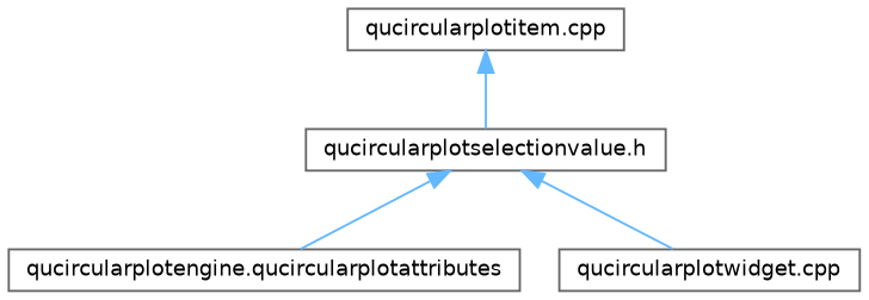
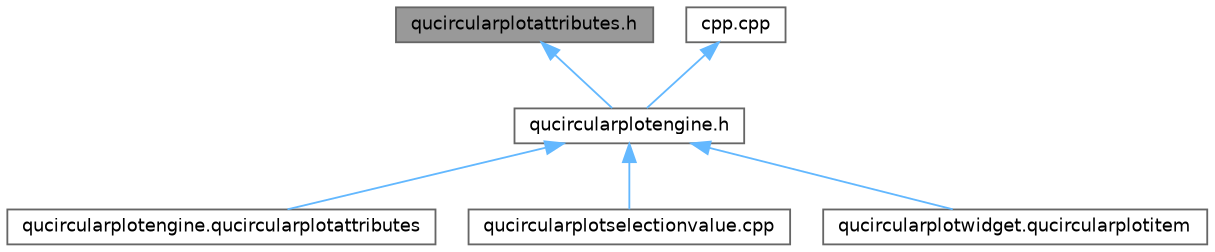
  digraph {
    node [color=grey40 fillcolor=white fontname=Helvetica fontsize=10 shape=box style=filled]
    edge [color=steelblue1 dir=back fontname=Helvetica fontsize=10 labelfontname=Helvetica labelfontsize=10 style=solid]
-   n2 [height=0.2 label="qucircularplotselectionvalue.h" width=0.4]
+   n1 [color=gray40 fillcolor=grey60 fontcolor=black height=0.2 label="qucircularplotattributes.h" width=0.4]
+   n2 [height=0.2 label="qucircularplotengine.h" width=0.4]
    n3 [height=0.2 label="qucircularplotengine.qucircularplotattributes" width=0.4]
-   n5 [height=0.2 label="qucircularplotwidget.cpp" width=0.4]
-   n6 [height=0.2 label="qucircularplotitem.cpp" width=0.4]
+   n4 [height=0.2 label="qucircularplotselectionvalue.cpp" width=0.4]
+   n5 [height=0.2 label="qucircularplotwidget.qucircularplotitem" width=0.4]
+   n6 [height=0.2 label="cpp.cpp" width=0.4]
+   n1 -> n2
    n2 -> n3
+   n2 -> n4
    n2 -> n5
    n6 -> n2
  }
